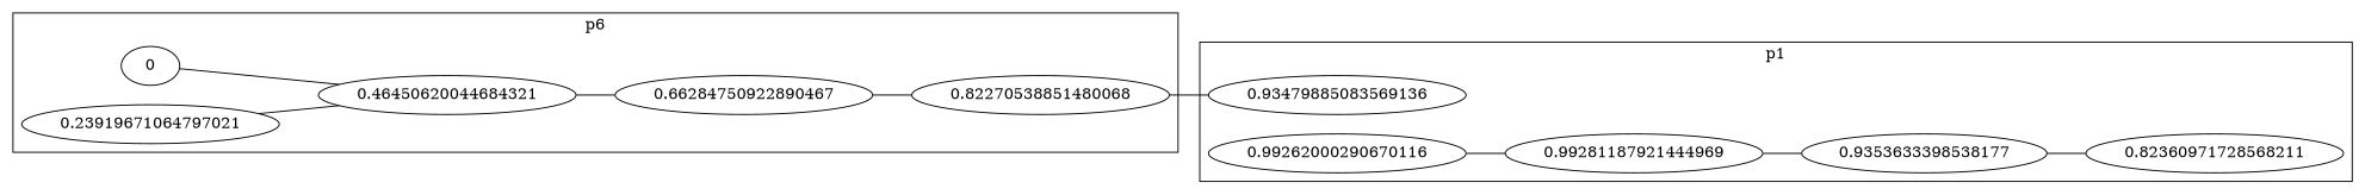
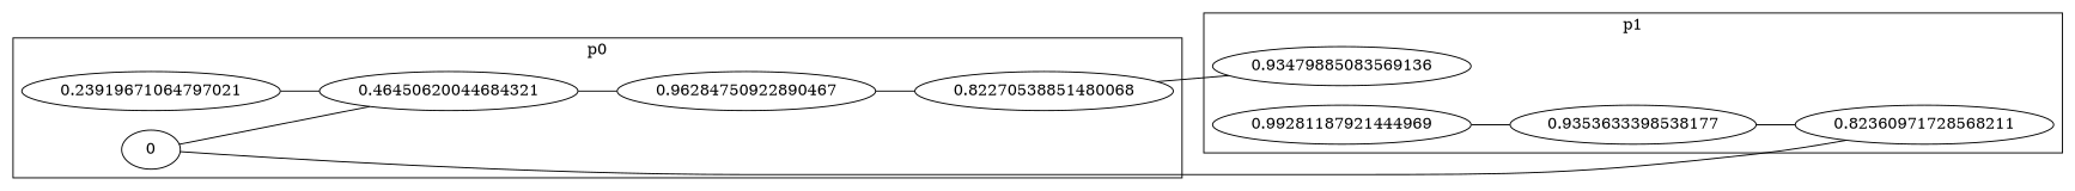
  digraph {
    rankdir=LR
    edge [dir=none]
    n1 [label=0]
    n2 [label=0.23919671064797021]
    n3 [label=0.46450620044684321]
-   n4 [label=0.66284750922890467]
+   n4 [label=0.96284750922890467]
    n5 [label=0.82270538851480068]
    n6 [label=0.82360971728568211]
    n7 [label=0.93479885083569136]
-   n8 [label=0.99262000290670116]
    n9 [label=0.99281187921444969]
    n10 [label=0.9353633398538177]
    subgraph cluster_1 {
-     label=p6
+     label=p0
      n1
      n2
      n3
      n4
      n5
    }
    subgraph cluster_2 {
      label=p1
      n6
      n7
-     n8
      n9
      n10
    }
    n1 -> n3
+   n1 -> n6
    n2 -> n3
    n3 -> n4
    n4 -> n5
    n5 -> n7
-   n8 -> n9
    n9 -> n10
    n10 -> n6
  }
